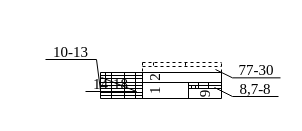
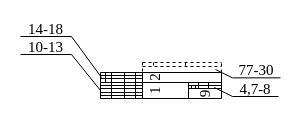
  <mxCell id="0" />
  <mxCell id="1" parent="0" />
  <mxCell id="2" value="" style="endArrow=none;html=1;" parent="1" edge="1"><mxGeometry width="50" height="50" relative="1" as="geometry"><mxPoint x="221" y="98" as="sourcePoint" /><mxPoint x="100" y="98" as="targetPoint" /></mxGeometry></mxCell>
  <mxCell id="3" value="" style="endArrow=none;html=1;fontSize=15;" edge="1" parent="1"><mxGeometry width="50" height="50" relative="1" as="geometry"><mxPoint x="100" y="98" as="sourcePoint" /><mxPoint x="100" y="72" as="targetPoint" /></mxGeometry></mxCell>
  <mxCell id="4" value="" style="endArrow=none;html=1;fontSize=15;" edge="1" parent="1"><mxGeometry width="50" height="50" relative="1" as="geometry"><mxPoint x="221" y="98" as="sourcePoint" /><mxPoint x="221" y="72" as="targetPoint" /></mxGeometry></mxCell>
- <mxCell id="5" value="&lt;font face=&quot;Verdana&quot; style=&quot;font-size: 15px&quot;&gt;8,7-8&lt;/font&gt;" style="text;html=1;strokeColor=none;fillColor=none;align=center;verticalAlign=middle;whiteSpace=wrap;rounded=0;fontSize=15;" vertex="1" parent="1"><mxGeometry x="232" y="80" width="46" height="16" as="geometry" /></mxCell>
+ <mxCell id="5" value="&lt;font face=&quot;Verdana&quot; style=&quot;font-size: 15px&quot;&gt;4,7-8&lt;/font&gt;" style="text;html=1;strokeColor=none;fillColor=none;align=center;verticalAlign=middle;whiteSpace=wrap;rounded=0;fontSize=15;" vertex="1" parent="1"><mxGeometry x="232" y="80" width="46" height="16" as="geometry" /></mxCell>
  <mxCell id="6" value="" style="endArrow=none;html=1;fontSize=15;" edge="1" parent="1"><mxGeometry width="50" height="50" relative="1" as="geometry"><mxPoint x="105" y="82" as="sourcePoint" /><mxPoint x="105" y="72" as="targetPoint" /></mxGeometry></mxCell>
  <mxCell id="7" value="" style="endArrow=none;html=1;fontSize=15;" edge="1" parent="1"><mxGeometry width="50" height="50" relative="1" as="geometry"><mxPoint x="111" y="97.67" as="sourcePoint" /><mxPoint x="111" y="72" as="targetPoint" /></mxGeometry></mxCell>
  <mxCell id="8" value="" style="endArrow=none;html=1;fontSize=15;" edge="1" parent="1"><mxGeometry width="50" height="50" relative="1" as="geometry"><mxPoint x="124" y="97.67" as="sourcePoint" /><mxPoint x="124" y="72" as="targetPoint" /></mxGeometry></mxCell>
  <mxCell id="9" value="" style="endArrow=none;html=1;fontSize=15;" edge="1" parent="1"><mxGeometry width="50" height="50" relative="1" as="geometry"><mxPoint x="135" y="97.67" as="sourcePoint" /><mxPoint x="135" y="72" as="targetPoint" /></mxGeometry></mxCell>
  <mxCell id="10" value="" style="endArrow=none;html=1;fontSize=15;" edge="1" parent="1"><mxGeometry width="50" height="50" relative="1" as="geometry"><mxPoint x="142" y="97.67" as="sourcePoint" /><mxPoint x="142" y="72" as="targetPoint" /></mxGeometry></mxCell>
  <mxCell id="11" value="" style="endArrow=none;html=1;fontSize=15;" edge="1" parent="1"><mxGeometry width="50" height="50" relative="1" as="geometry"><mxPoint x="100" y="78" as="sourcePoint" /><mxPoint x="142" y="78" as="targetPoint" /></mxGeometry></mxCell>
  <mxCell id="12" value="" style="endArrow=none;html=1;fontSize=15;" edge="1" parent="1"><mxGeometry width="50" height="50" relative="1" as="geometry"><mxPoint x="100" y="88" as="sourcePoint" /><mxPoint x="142" y="88" as="targetPoint" /></mxGeometry></mxCell>
  <mxCell id="13" value="" style="endArrow=none;html=1;fontSize=15;" edge="1" parent="1"><mxGeometry width="50" height="50" relative="1" as="geometry"><mxPoint x="188" y="97.67" as="sourcePoint" /><mxPoint x="188" y="82" as="targetPoint" /></mxGeometry></mxCell>
  <mxCell id="14" value="" style="endArrow=none;html=1;fontSize=15;" edge="1" parent="1"><mxGeometry width="50" height="50" relative="1" as="geometry"><mxPoint x="198" y="88" as="sourcePoint" /><mxPoint x="198" y="82" as="targetPoint" /></mxGeometry></mxCell>
  <mxCell id="15" value="" style="endArrow=none;html=1;fontSize=15;" edge="1" parent="1"><mxGeometry width="50" height="50" relative="1" as="geometry"><mxPoint x="208" y="88" as="sourcePoint" /><mxPoint x="208" y="82" as="targetPoint" /></mxGeometry></mxCell>
  <mxCell id="16" value="" style="endArrow=none;html=1;fontSize=15;" edge="1" parent="1"><mxGeometry width="50" height="50" relative="1" as="geometry"><mxPoint x="100" y="72" as="sourcePoint" /><mxPoint x="221" y="72" as="targetPoint" /></mxGeometry></mxCell>
  <mxCell id="17" value="" style="endArrow=none;html=1;fontSize=15;" edge="1" parent="1"><mxGeometry width="50" height="50" relative="1" as="geometry"><mxPoint x="100" y="75" as="sourcePoint" /><mxPoint x="142" y="75" as="targetPoint" /></mxGeometry></mxCell>
  <mxCell id="18" value="" style="endArrow=none;html=1;fontSize=15;" edge="1" parent="1"><mxGeometry width="50" height="50" relative="1" as="geometry"><mxPoint x="100" y="82" as="sourcePoint" /><mxPoint x="221" y="82" as="targetPoint" /></mxGeometry></mxCell>
  <mxCell id="19" value="" style="endArrow=none;html=1;fontSize=15;" edge="1" parent="1"><mxGeometry width="50" height="50" relative="1" as="geometry"><mxPoint x="100" y="85" as="sourcePoint" /><mxPoint x="142" y="85" as="targetPoint" /></mxGeometry></mxCell>
  <mxCell id="20" value="" style="endArrow=none;html=1;fontSize=15;" edge="1" parent="1"><mxGeometry width="50" height="50" relative="1" as="geometry"><mxPoint x="100" y="92" as="sourcePoint" /><mxPoint x="142" y="92" as="targetPoint" /></mxGeometry></mxCell>
  <mxCell id="21" value="" style="endArrow=none;html=1;fontSize=15;" edge="1" parent="1"><mxGeometry width="50" height="50" relative="1" as="geometry"><mxPoint x="100" y="95" as="sourcePoint" /><mxPoint x="142" y="95" as="targetPoint" /></mxGeometry></mxCell>
  <mxCell id="22" value="&lt;font face=&quot;Verdana&quot; style=&quot;font-size: 15px;&quot;&gt;2&lt;/font&gt;" style="text;html=1;strokeColor=none;fillColor=none;align=center;verticalAlign=middle;whiteSpace=wrap;rounded=0;fontSize=15;rotation=-90;" vertex="1" parent="1"><mxGeometry x="149.82" y="66.2" width="8.38" height="21.5" as="geometry" /></mxCell>
  <mxCell id="23" value="&lt;font face=&quot;Verdana&quot; style=&quot;font-size: 15px;&quot;&gt;1&lt;/font&gt;" style="text;html=1;strokeColor=none;fillColor=none;align=center;verticalAlign=middle;whiteSpace=wrap;rounded=0;fontSize=15;rotation=-90;" vertex="1" parent="1"><mxGeometry x="147.15" y="78.86" width="14" height="22.68" as="geometry" /></mxCell>
  <mxCell id="24" value="&lt;font face=&quot;Verdana&quot; style=&quot;font-size: 15px;&quot;&gt;9&lt;/font&gt;" style="text;html=1;strokeColor=none;fillColor=none;align=center;verticalAlign=middle;whiteSpace=wrap;rounded=0;fontSize=15;rotation=-90;" vertex="1" parent="1"><mxGeometry x="200.35" y="77.35" width="8" height="31.5" as="geometry" /></mxCell>
  <mxCell id="25" value="" style="endArrow=none;html=1;fontSize=15;entryX=0;entryY=1;entryDx=0;entryDy=0;exitX=1;exitY=1;exitDx=0;exitDy=0;" edge="1" parent="1" source="5" target="5"><mxGeometry width="50" height="50" relative="1" as="geometry"><mxPoint x="49" y="78" as="sourcePoint" /><mxPoint x="99" y="28" as="targetPoint" /></mxGeometry></mxCell>
- <mxCell id="26" value="&lt;font face=&quot;Verdana&quot; style=&quot;font-size: 15px&quot;&gt;14-18&lt;/font&gt;" style="text;html=1;strokeColor=none;fillColor=none;align=center;verticalAlign=middle;whiteSpace=wrap;rounded=0;fontSize=15;" vertex="1" parent="1"><mxGeometry x="85" y="75" width="51" height="16" as="geometry" /></mxCell>
+ <mxCell id="26" value="&lt;font face=&quot;Verdana&quot; style=&quot;font-size: 15px&quot;&gt;14-18&lt;/font&gt;" style="text;html=1;strokeColor=none;fillColor=none;align=center;verticalAlign=middle;whiteSpace=wrap;rounded=0;fontSize=15;" vertex="1" parent="1"><mxGeometry x="20" y="20" width="51" height="16" as="geometry" /></mxCell>
  <mxCell id="27" value="" style="endArrow=none;html=1;fontSize=15;entryX=0;entryY=1;entryDx=0;entryDy=0;exitX=1;exitY=1;exitDx=0;exitDy=0;" edge="1" parent="1" source="26" target="26"><mxGeometry width="50" height="50" relative="1" as="geometry"><mxPoint x="-30" y="47" as="sourcePoint" /><mxPoint x="20" y="-3" as="targetPoint" /></mxGeometry></mxCell>
  <mxCell id="28" value="" style="endArrow=none;html=1;fontSize=15;entryX=1;entryY=1;entryDx=0;entryDy=0;" edge="1" parent="1" target="26"><mxGeometry width="50" height="50" relative="1" as="geometry"><mxPoint x="101" y="77" as="sourcePoint" /><mxPoint x="77" y="73" as="targetPoint" /></mxGeometry></mxCell>
- <mxCell id="29" value="&lt;font face=&quot;Verdana&quot; style=&quot;font-size: 15px;&quot;&gt;10-13&lt;/font&gt;" style="text;html=1;strokeColor=none;fillColor=none;align=center;verticalAlign=middle;whiteSpace=wrap;rounded=0;fontSize=15;" vertex="1" parent="1"><mxGeometry x="45" y="43" width="51" height="16" as="geometry" /></mxCell>
+ <mxCell id="29" value="&lt;font face=&quot;Verdana&quot; style=&quot;font-size: 15px;&quot;&gt;10-13&lt;/font&gt;" style="text;html=1;strokeColor=none;fillColor=none;align=center;verticalAlign=middle;whiteSpace=wrap;rounded=0;fontSize=15;" vertex="1" parent="1"><mxGeometry x="20" y="38" width="51" height="16" as="geometry" /></mxCell>
  <mxCell id="30" value="" style="endArrow=none;html=1;fontSize=15;entryX=0;entryY=1;entryDx=0;entryDy=0;exitX=1;exitY=1;exitDx=0;exitDy=0;" edge="1" parent="1" source="29" target="29"><mxGeometry width="50" height="50" relative="1" as="geometry"><mxPoint x="-30" y="65.34" as="sourcePoint" /><mxPoint x="20" y="15.34" as="targetPoint" /></mxGeometry></mxCell>
  <mxCell id="31" value="" style="endArrow=none;html=1;fontSize=15;entryX=1;entryY=1;entryDx=0;entryDy=0;" edge="1" parent="1" target="29"><mxGeometry width="50" height="50" relative="1" as="geometry"><mxPoint x="100" y="90" as="sourcePoint" /><mxPoint x="77" y="91.34" as="targetPoint" /></mxGeometry></mxCell>
  <mxCell id="32" value="" style="endArrow=none;html=1;fontSize=15;entryX=0;entryY=1;entryDx=0;entryDy=0;" edge="1" parent="1" target="5"><mxGeometry width="50" height="50" relative="1" as="geometry"><mxPoint x="214" y="87" as="sourcePoint" /><mxPoint x="174" y="8" as="targetPoint" /></mxGeometry></mxCell>
  <mxCell id="33" value="" style="endArrow=none;html=1;fontSize=15;" edge="1" parent="1"><mxGeometry width="50" height="50" relative="1" as="geometry"><mxPoint x="188" y="88" as="sourcePoint" /><mxPoint x="221" y="88" as="targetPoint" /></mxGeometry></mxCell>
  <mxCell id="34" value="" style="endArrow=none;html=1;fontSize=15;" edge="1" parent="1"><mxGeometry width="50" height="50" relative="1" as="geometry"><mxPoint x="191" y="88" as="sourcePoint" /><mxPoint x="191" y="85" as="targetPoint" /></mxGeometry></mxCell>
  <mxCell id="35" value="" style="endArrow=none;html=1;fontSize=15;" edge="1" parent="1"><mxGeometry width="50" height="50" relative="1" as="geometry"><mxPoint x="195" y="88" as="sourcePoint" /><mxPoint x="195" y="85" as="targetPoint" /></mxGeometry></mxCell>
  <mxCell id="36" value="&lt;font face=&quot;Verdana&quot;&gt;77-30&lt;/font&gt;" style="text;html=1;strokeColor=none;fillColor=none;align=center;verticalAlign=middle;whiteSpace=wrap;rounded=0;fontSize=15;" vertex="1" parent="1"><mxGeometry x="232" y="61.35" width="48" height="16" as="geometry" /></mxCell>
  <mxCell id="37" value="" style="endArrow=none;html=1;fontSize=15;entryX=0;entryY=1;entryDx=0;entryDy=0;exitX=1;exitY=1;exitDx=0;exitDy=0;" edge="1" parent="1" source="36" target="36"><mxGeometry width="50" height="50" relative="1" as="geometry"><mxPoint x="10" y="69" as="sourcePoint" /><mxPoint x="60" y="19" as="targetPoint" /></mxGeometry></mxCell>
  <mxCell id="38" value="" style="endArrow=none;html=1;fontSize=15;entryX=0;entryY=1;entryDx=0;entryDy=0;" edge="1" parent="1" target="36"><mxGeometry width="50" height="50" relative="1" as="geometry"><mxPoint x="215" y="69" as="sourcePoint" /><mxPoint x="135" y="-1" as="targetPoint" /></mxGeometry></mxCell>
  <mxCell id="39" value="" style="endArrow=none;html=1;fontSize=15;" edge="1" parent="1"><mxGeometry width="50" height="50" relative="1" as="geometry"><mxPoint x="188" y="85" as="sourcePoint" /><mxPoint x="221" y="85" as="targetPoint" /></mxGeometry></mxCell>
  <mxCell id="40" value="" style="endArrow=none;html=1;fontSize=15;dashed=1;" edge="1" parent="1"><mxGeometry width="50" height="50" relative="1" as="geometry"><mxPoint x="142" y="66" as="sourcePoint" /><mxPoint x="221" y="66" as="targetPoint" /></mxGeometry></mxCell>
  <mxCell id="41" value="" style="endArrow=none;html=1;fontSize=15;dashed=1;" edge="1" parent="1"><mxGeometry width="50" height="50" relative="1" as="geometry"><mxPoint x="142" y="62" as="sourcePoint" /><mxPoint x="142" y="72" as="targetPoint" /></mxGeometry></mxCell>
  <mxCell id="42" value="" style="endArrow=none;html=1;fontSize=15;dashed=1;" edge="1" parent="1"><mxGeometry width="50" height="50" relative="1" as="geometry"><mxPoint x="221" y="72" as="sourcePoint" /><mxPoint x="221" y="62" as="targetPoint" /></mxGeometry></mxCell>
  <mxCell id="43" value="" style="endArrow=none;html=1;fontSize=15;dashed=1;" edge="1" parent="1"><mxGeometry width="50" height="50" relative="1" as="geometry"><mxPoint x="142" y="62" as="sourcePoint" /><mxPoint x="221" y="62" as="targetPoint" /></mxGeometry></mxCell>
  <mxCell id="44" value="" style="endArrow=none;html=1;fontSize=15;dashed=1;" edge="1" parent="1"><mxGeometry width="50" height="50" relative="1" as="geometry"><mxPoint x="153" y="62" as="sourcePoint" /><mxPoint x="153" y="66" as="targetPoint" /></mxGeometry></mxCell>
  <mxCell id="45" value="" style="endArrow=none;html=1;fontSize=15;dashed=1;" edge="1" parent="1"><mxGeometry width="50" height="50" relative="1" as="geometry"><mxPoint x="185" y="62.2" as="sourcePoint" /><mxPoint x="185" y="66.2" as="targetPoint" /></mxGeometry></mxCell>
